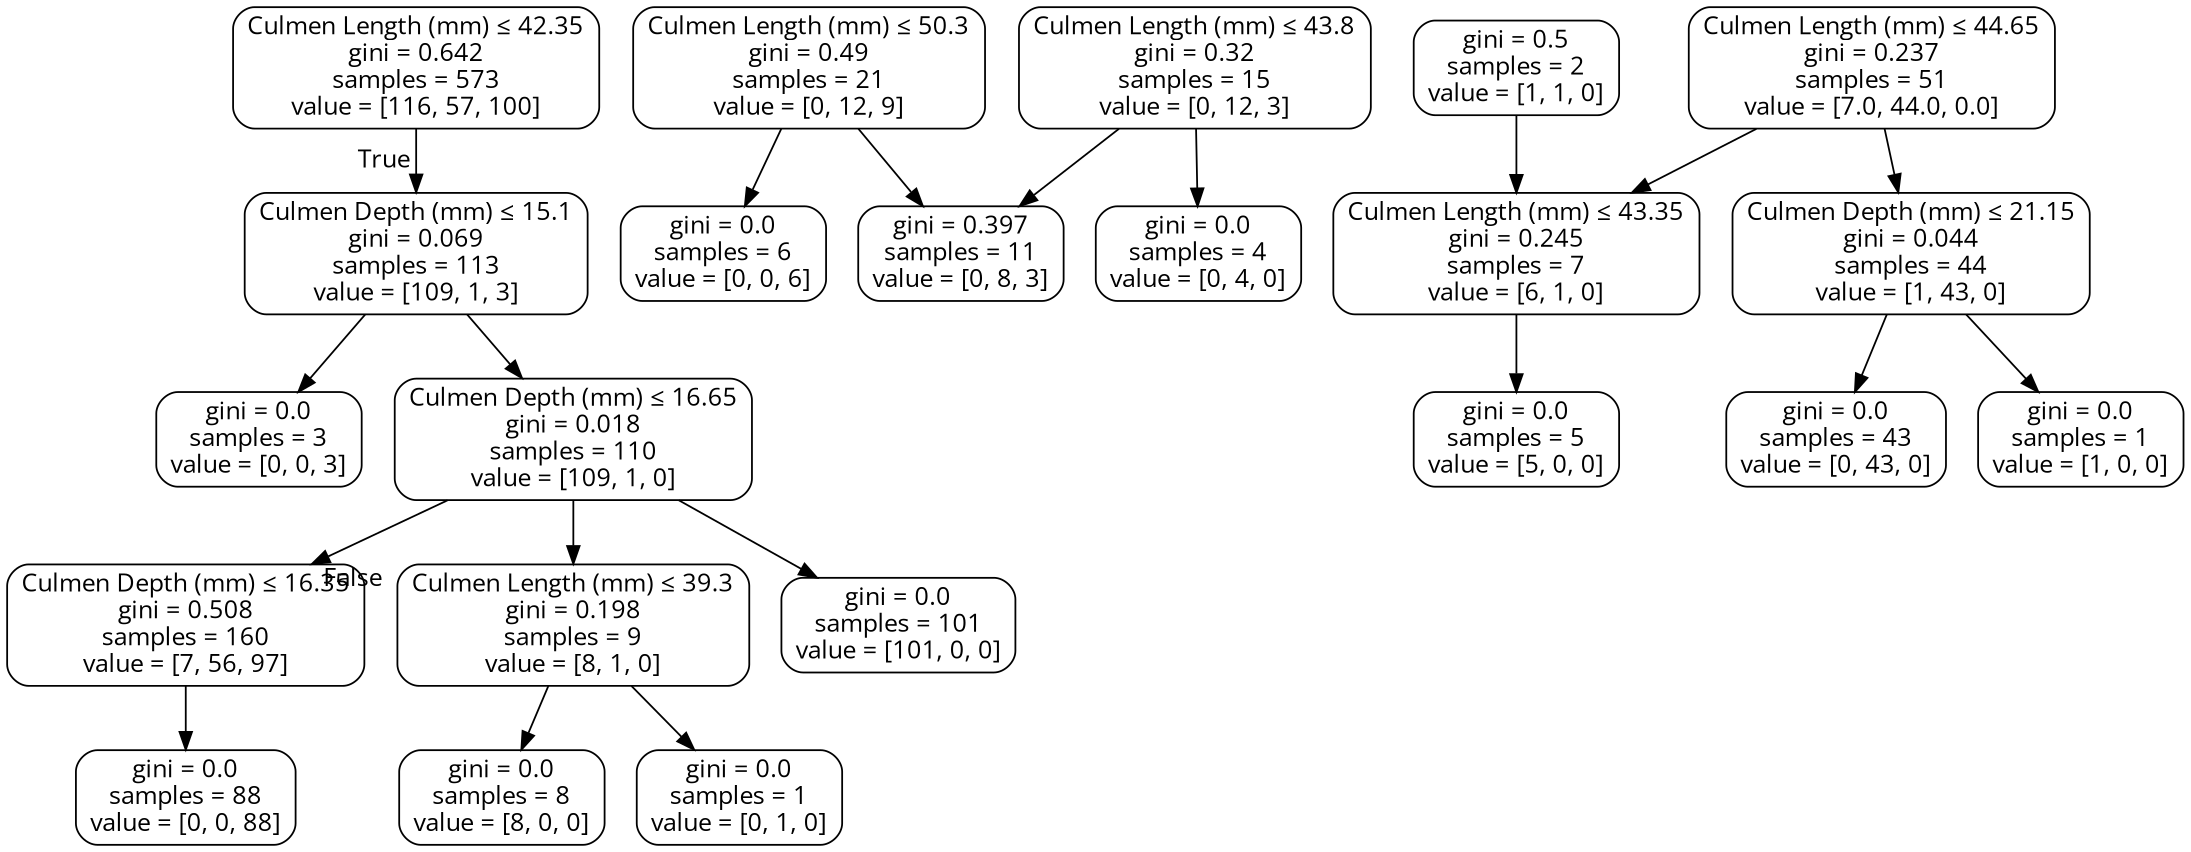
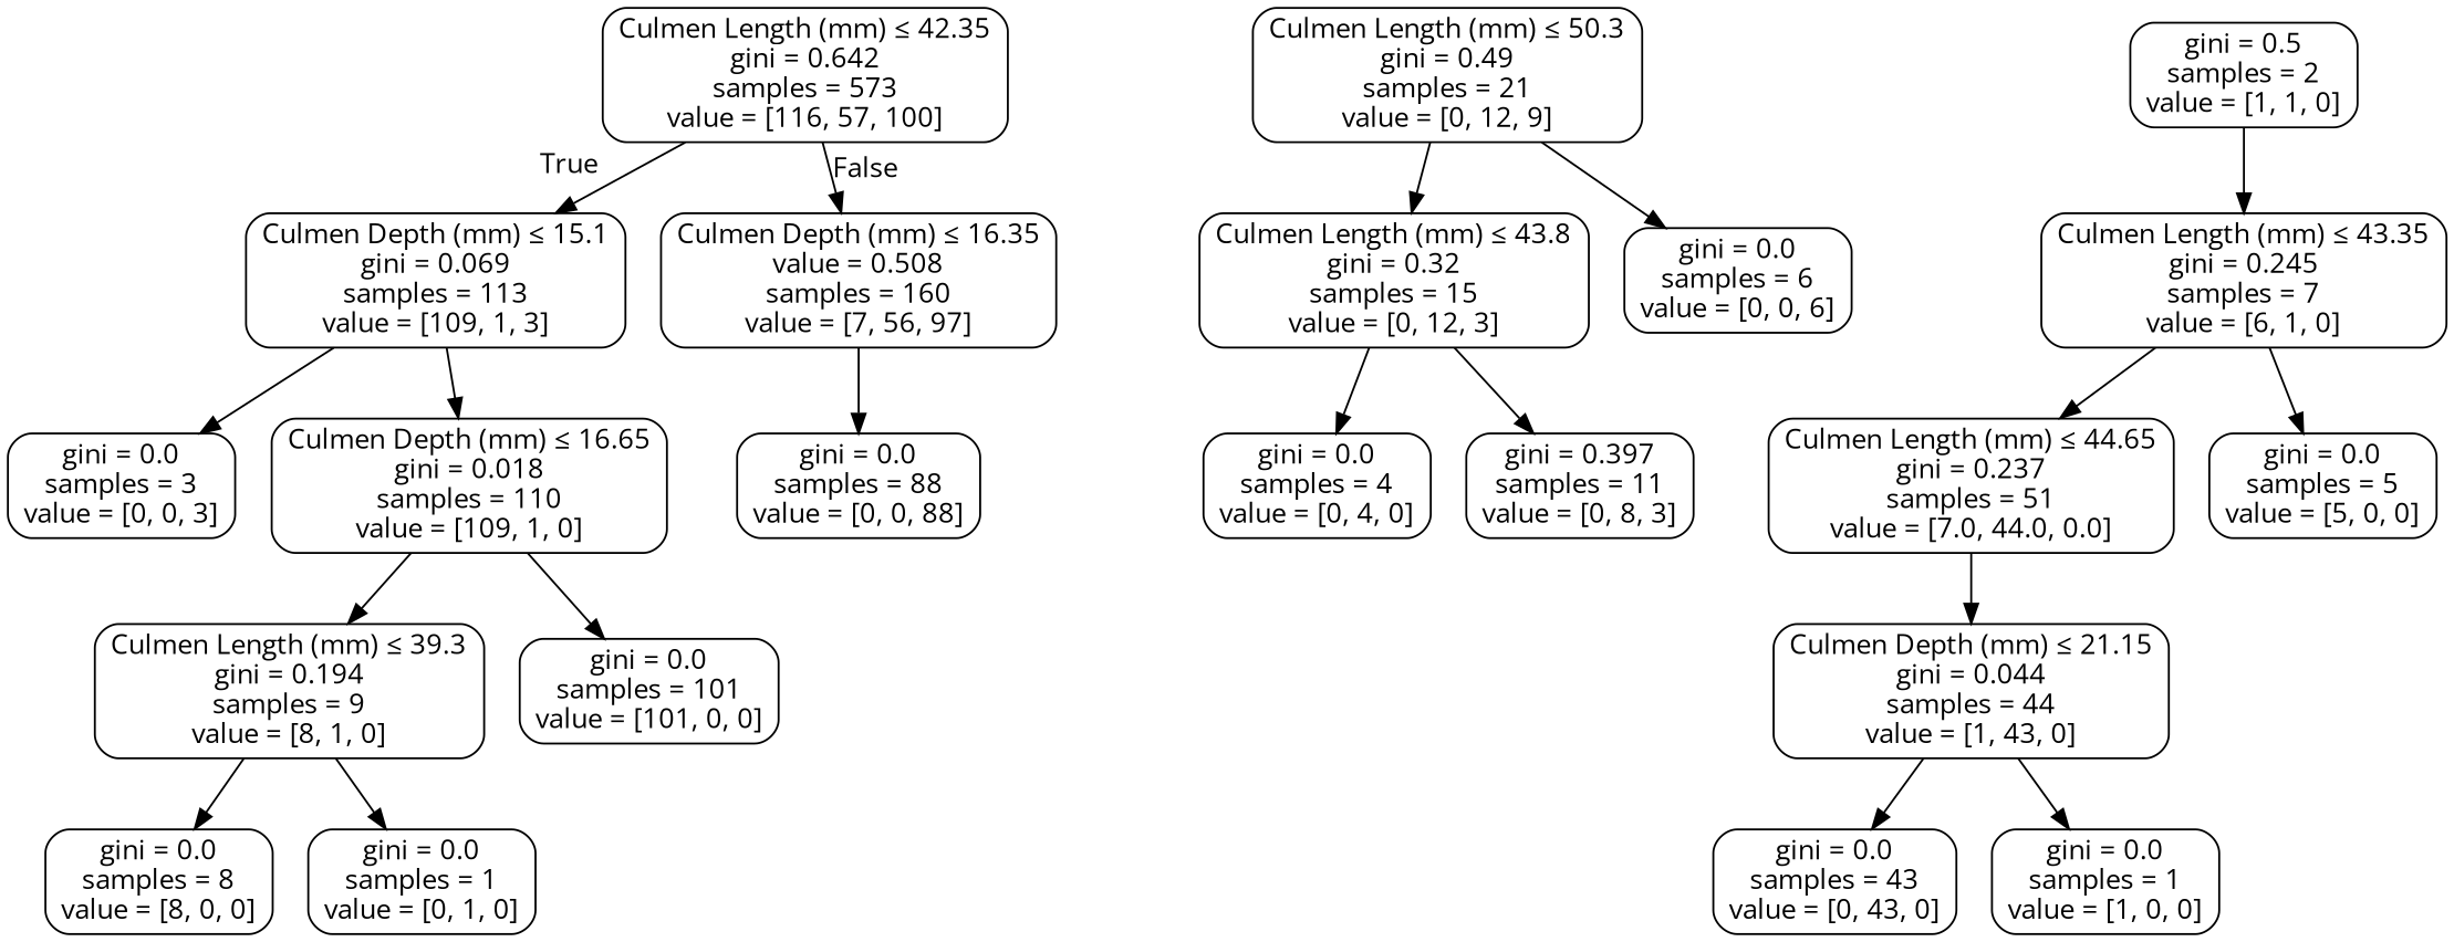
  digraph {
    fontname="Open Sans"
    node [color=black fontname="Open Sans" shape=box style=rounded]
    edge [fontname="Open Sans"]
    n1 [label=<Culmen Length (mm) &le; 42.35<br/>gini = 0.642<br/>samples = 573<br/>value = [116, 57, 100]>]
    n2 [label=<Culmen Depth (mm) &le; 15.1<br/>gini = 0.069<br/>samples = 113<br/>value = [109, 1, 3]>]
-   n3 [label=<Culmen Depth (mm) &le; 16.35<br/>gini = 0.508<br/>samples = 160<br/>value = [7, 56, 97]>]
+   n3 [label=<Culmen Depth (mm) &le; 16.35<br/>value = 0.508<br/>samples = 160<br/>value = [7, 56, 97]>]
    n4 [label=<gini = 0.0<br/>samples = 3<br/>value = [0, 0, 3]>]
    n5 [label=<Culmen Depth (mm) &le; 16.65<br/>gini = 0.018<br/>samples = 110<br/>value = [109, 1, 0]>]
    n6 [label=<gini = 0.0<br/>samples = 88<br/>value = [0, 0, 88]>]
-   n7 [label=<Culmen Length (mm) &le; 39.3<br/>gini = 0.198<br/>samples = 9<br/>value = [8, 1, 0]>]
+   n7 [label=<Culmen Length (mm) &le; 39.3<br/>gini = 0.194<br/>samples = 9<br/>value = [8, 1, 0]>]
    n8 [label=<gini = 0.0<br/>samples = 101<br/>value = [101, 0, 0]>]
    n9 [label=<gini = 0.0<br/>samples = 8<br/>value = [8, 0, 0]>]
    n10 [label=<gini = 0.0<br/>samples = 1<br/>value = [0, 1, 0]>]
    n11 [label=<Culmen Length (mm) &le; 50.3<br/>gini = 0.49<br/>samples = 21<br/>value = [0, 12, 9]>]
    n12 [label=<Culmen Length (mm) &le; 43.8<br/>gini = 0.32<br/>samples = 15<br/>value = [0, 12, 3]>]
    n13 [label=<gini = 0.0<br/>samples = 6<br/>value = [0, 0, 6]>]
    n14 [label=<Culmen Length (mm) &le; 44.65<br/>gini = 0.237<br/>samples = 51<br/>value = [7.0, 44.0, 0.0]>]
    n15 [label=<Culmen Length (mm) &le; 43.35<br/>gini = 0.245<br/>samples = 7<br/>value = [6, 1, 0]>]
    n16 [label=<Culmen Depth (mm) &le; 21.15<br/>gini = 0.044<br/>samples = 44<br/>value = [1, 43, 0]>]
    n17 [label=<gini = 0.0<br/>samples = 4<br/>value = [0, 4, 0]>]
    n18 [label=<gini = 0.397<br/>samples = 11<br/>value = [0, 8, 3]>]
    n19 [label=<gini = 0.0<br/>samples = 5<br/>value = [5, 0, 0]>]
    n20 [label=<gini = 0.0<br/>samples = 43<br/>value = [0, 43, 0]>]
    n21 [label=<gini = 0.0<br/>samples = 1<br/>value = [1, 0, 0]>]
    n22 [label=<gini = 0.5<br/>samples = 2<br/>value = [1, 1, 0]>]
    n1 -> n2 [headlabel=True labelangle=45 labeldistance=2.5]
-   n5 -> n3 [headlabel=False labelangle=-45 labeldistance=2.5]
+   n1 -> n3 [headlabel=False labelangle=-45 labeldistance=2.5]
    n2 -> n4
    n2 -> n5
    n3 -> n6
    n5 -> n7
    n5 -> n8
    n7 -> n9
    n7 -> n10
-   n11 -> n18
+   n11 -> n12
    n11 -> n13
    n12 -> n17
    n12 -> n18
-   n14 -> n15
+   n15 -> n14
    n14 -> n16
    n15 -> n19
    n16 -> n20
    n16 -> n21
    n22 -> n15
  }
